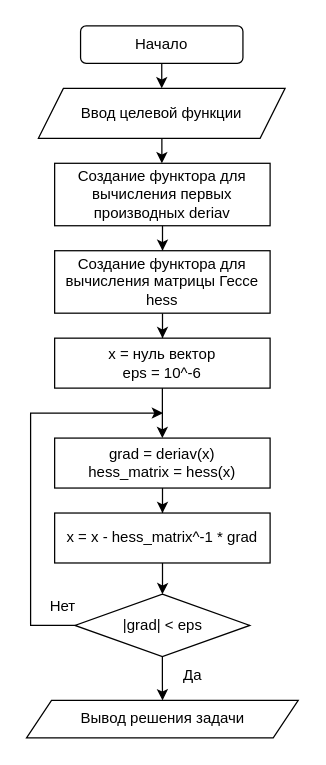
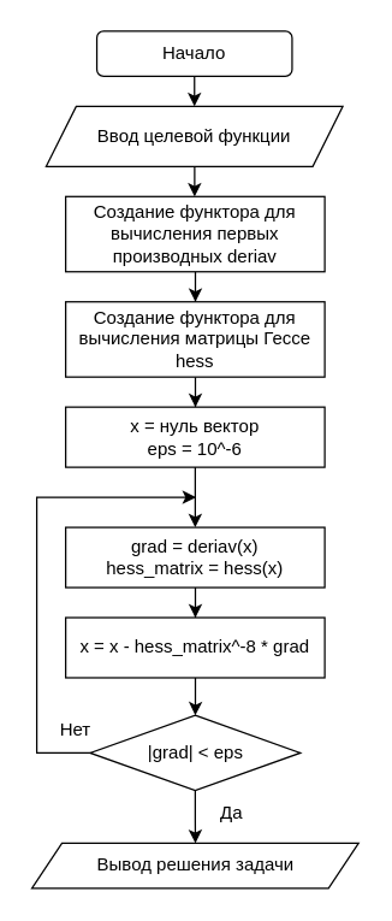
  <mxCell id="0" />
  <mxCell id="1" parent="0" />
  <mxCell id="2" style="edgeStyle=orthogonalEdgeStyle;rounded=0;orthogonalLoop=1;jettySize=auto;html=1;" parent="1" source="3" target="5" edge="1"><mxGeometry relative="1" as="geometry" /></mxCell>
  <mxCell id="3" value="Начало" style="rounded=1;whiteSpace=wrap;html=1;" parent="1" vertex="1"><mxGeometry x="64" y="20" width="130" height="30" as="geometry" /></mxCell>
  <mxCell id="4" style="edgeStyle=orthogonalEdgeStyle;rounded=0;orthogonalLoop=1;jettySize=auto;html=1;" parent="1" source="5" target="7" edge="1"><mxGeometry relative="1" as="geometry" /></mxCell>
  <mxCell id="5" value="Ввод целевой функции" style="shape=parallelogram;perimeter=parallelogramPerimeter;whiteSpace=wrap;html=1;fixedSize=1;" parent="1" vertex="1"><mxGeometry x="30.25" y="70" width="197.5" height="40" as="geometry" /></mxCell>
  <mxCell id="6" style="edgeStyle=orthogonalEdgeStyle;rounded=0;orthogonalLoop=1;jettySize=auto;html=1;" edge="1" parent="1" source="7" target="10"><mxGeometry relative="1" as="geometry" /></mxCell>
  <mxCell id="7" value="Создание функтора для вычисления первых производных deriav" style="rounded=0;whiteSpace=wrap;html=1;" parent="1" vertex="1"><mxGeometry x="43.25" y="130" width="172.5" height="50" as="geometry" /></mxCell>
  <mxCell id="8" value="Да" style="text;html=1;strokeColor=none;fillColor=none;align=center;verticalAlign=middle;whiteSpace=wrap;rounded=0;" parent="1" vertex="1"><mxGeometry x="134" y="530" width="40" height="20" as="geometry" /></mxCell>
  <mxCell id="9" style="edgeStyle=orthogonalEdgeStyle;rounded=0;orthogonalLoop=1;jettySize=auto;html=1;" edge="1" parent="1" source="10" target="12"><mxGeometry relative="1" as="geometry" /></mxCell>
  <mxCell id="10" value="Создание функтора для вычисления матрицы Гессе hess" style="rounded=0;whiteSpace=wrap;html=1;" vertex="1" parent="1"><mxGeometry x="43.25" y="200" width="172.5" height="50" as="geometry" /></mxCell>
  <mxCell id="11" style="edgeStyle=orthogonalEdgeStyle;rounded=0;orthogonalLoop=1;jettySize=auto;html=1;" edge="1" parent="1" source="12" target="14"><mxGeometry relative="1" as="geometry" /></mxCell>
  <mxCell id="12" value="x = нуль вектор&lt;br&gt;eps = 10^-6" style="rounded=0;whiteSpace=wrap;html=1;" vertex="1" parent="1"><mxGeometry x="43.25" y="270" width="172.5" height="40" as="geometry" /></mxCell>
  <mxCell id="13" style="edgeStyle=orthogonalEdgeStyle;rounded=0;orthogonalLoop=1;jettySize=auto;html=1;" edge="1" parent="1" source="14" target="16"><mxGeometry relative="1" as="geometry" /></mxCell>
  <mxCell id="14" value="grad = deriav(x)&lt;br&gt;hess_matrix = hess(x)" style="rounded=0;whiteSpace=wrap;html=1;" vertex="1" parent="1"><mxGeometry x="43.25" y="350" width="172.5" height="40" as="geometry" /></mxCell>
  <mxCell id="15" style="edgeStyle=orthogonalEdgeStyle;rounded=0;orthogonalLoop=1;jettySize=auto;html=1;" edge="1" parent="1" source="16" target="19"><mxGeometry relative="1" as="geometry" /></mxCell>
- <mxCell id="16" value="x = x - hess_matrix^-1 * grad" style="rounded=0;whiteSpace=wrap;html=1;" vertex="1" parent="1"><mxGeometry x="43.25" y="410" width="172.5" height="40" as="geometry" /></mxCell>
+ <mxCell id="16" value="x = x - hess_matrix^-8 * grad" style="rounded=0;whiteSpace=wrap;html=1;" vertex="1" parent="1"><mxGeometry x="43.25" y="410" width="172.5" height="40" as="geometry" /></mxCell>
  <mxCell id="17" style="edgeStyle=orthogonalEdgeStyle;rounded=0;orthogonalLoop=1;jettySize=auto;html=1;" edge="1" parent="1" source="19" target="21"><mxGeometry relative="1" as="geometry"><mxPoint x="129.5" y="570" as="targetPoint" /></mxGeometry></mxCell>
  <mxCell id="18" style="edgeStyle=orthogonalEdgeStyle;rounded=0;orthogonalLoop=1;jettySize=auto;html=1;exitX=0;exitY=0.5;exitDx=0;exitDy=0;" edge="1" parent="1" source="19"><mxGeometry relative="1" as="geometry"><mxPoint x="130" y="330" as="targetPoint" /><Array as="points"><mxPoint x="24" y="500" /><mxPoint x="24" y="330" /></Array></mxGeometry></mxCell>
  <mxCell id="19" value="|grad| &amp;lt; eps" style="rhombus;whiteSpace=wrap;html=1;" vertex="1" parent="1"><mxGeometry x="59.5" y="475" width="140" height="50" as="geometry" /></mxCell>
  <mxCell id="20" value="Нет" style="text;html=1;strokeColor=none;fillColor=none;align=center;verticalAlign=middle;whiteSpace=wrap;rounded=0;" vertex="1" parent="1"><mxGeometry x="30.25" y="475" width="40" height="20" as="geometry" /></mxCell>
  <mxCell id="21" value="Вывод решения задачи" style="shape=parallelogram;perimeter=parallelogramPerimeter;whiteSpace=wrap;html=1;fixedSize=1;" vertex="1" parent="1"><mxGeometry x="20.75" y="560" width="217.5" height="30" as="geometry" /></mxCell>
